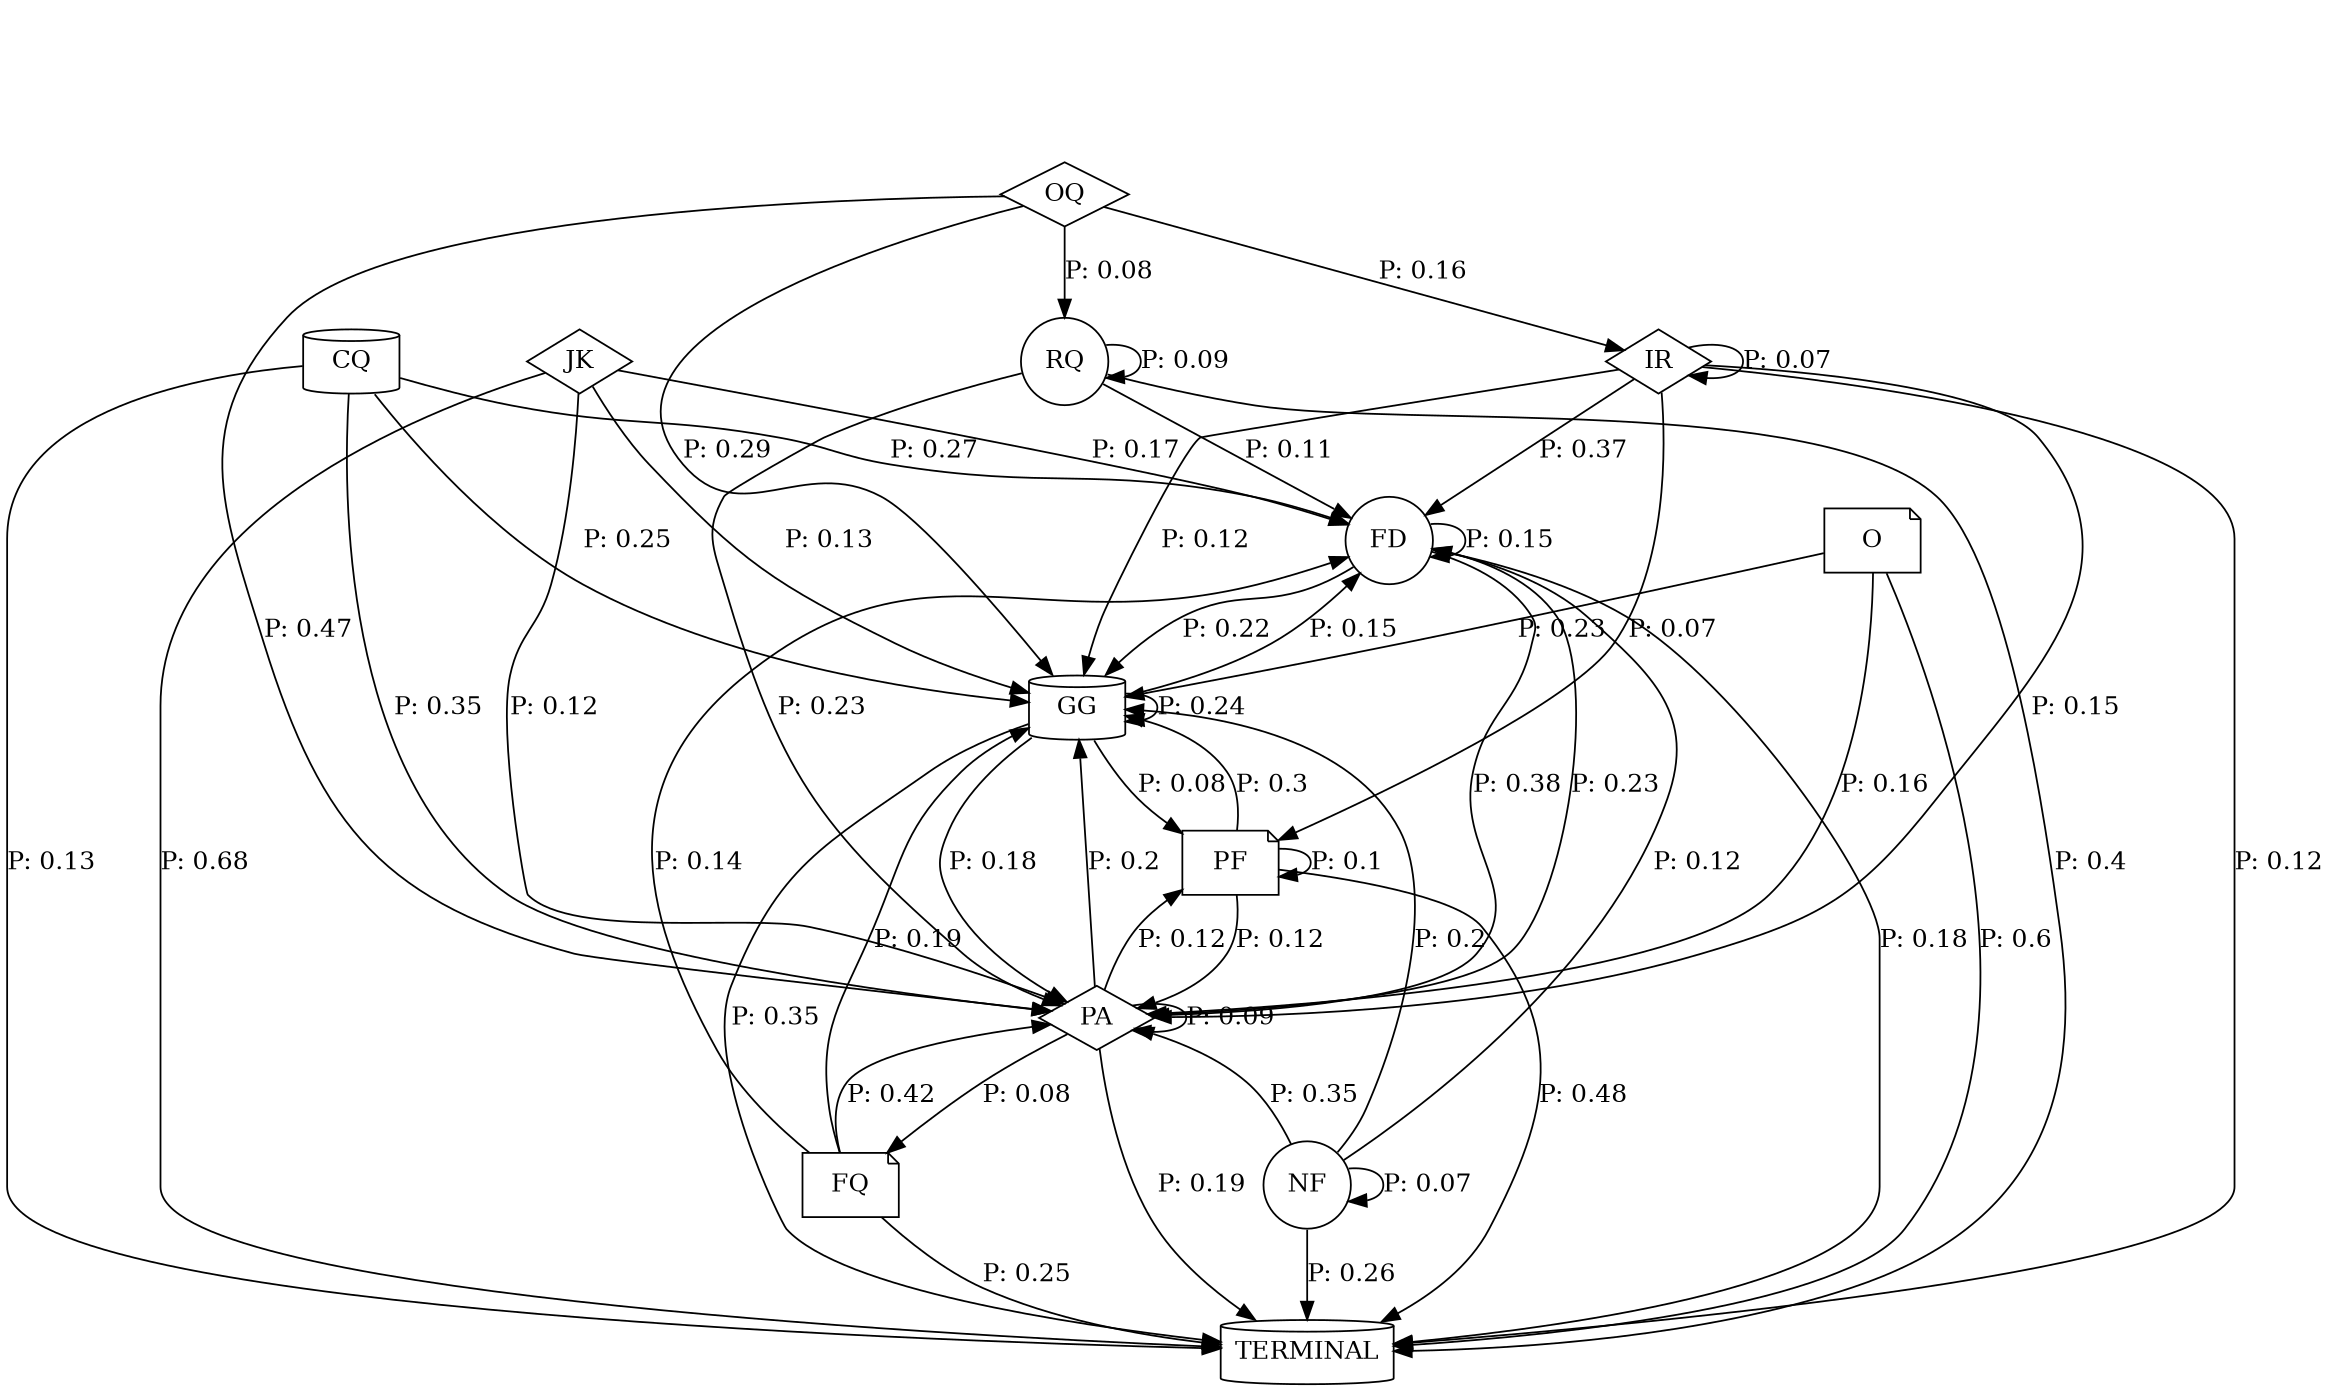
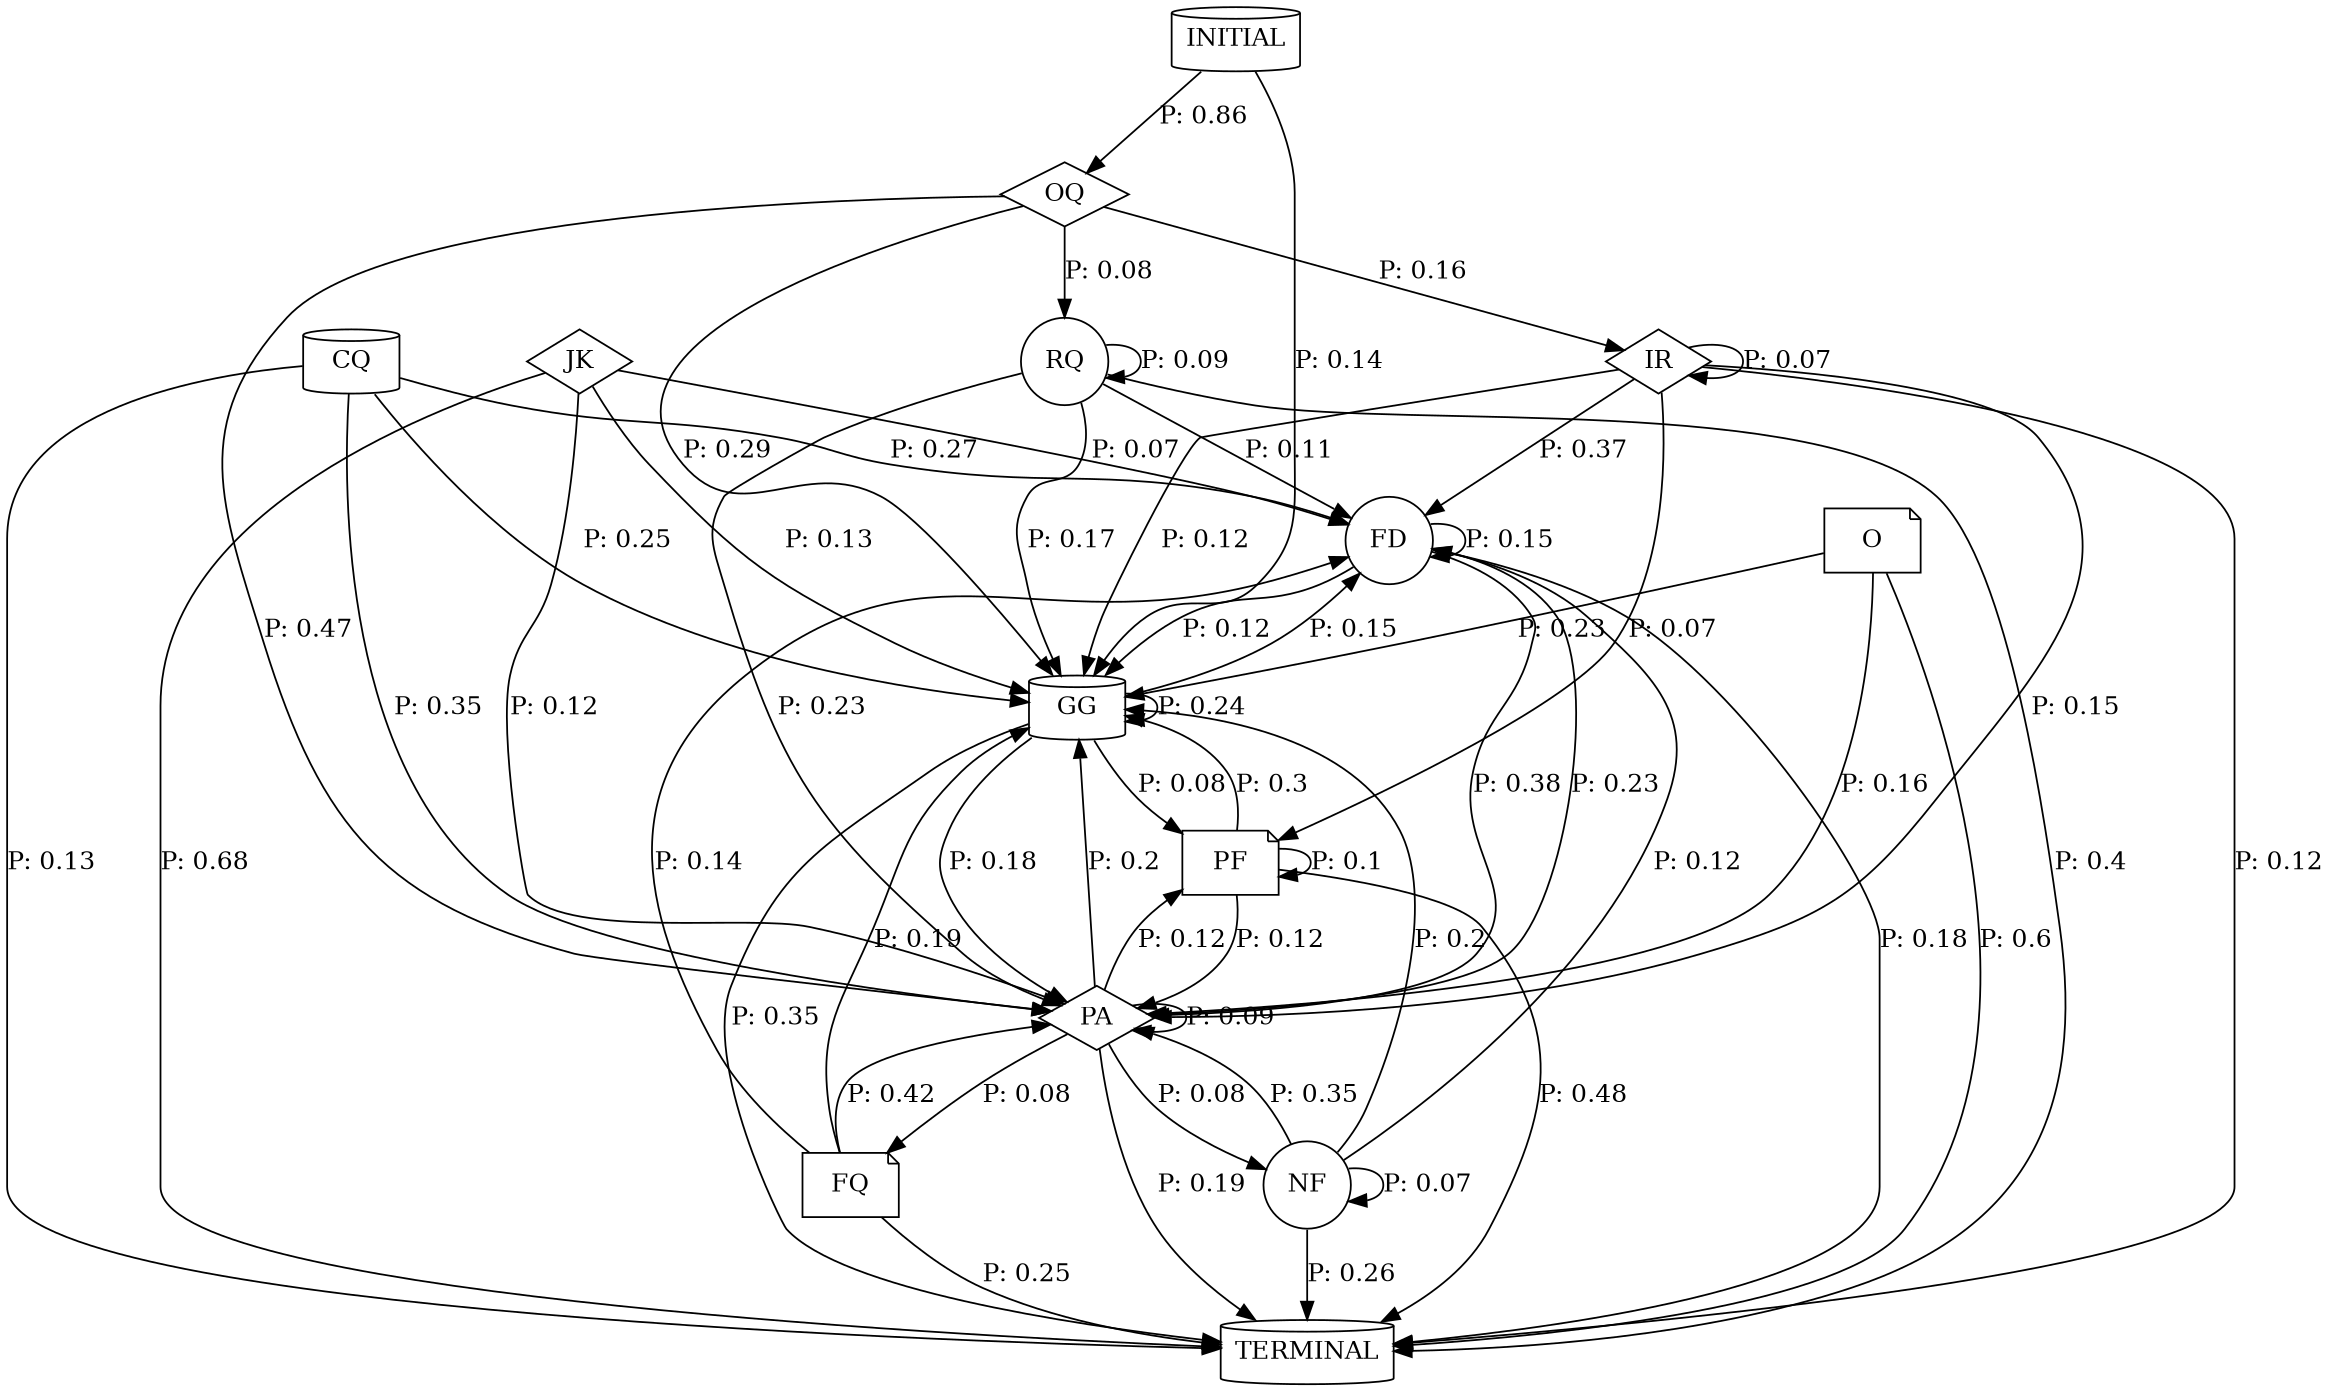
  digraph {
    node [shape=cylinder]
    n1 [label=CQ]
    n2 [label=FD shape=circle]
    n3 [label=GG]
    n4 [label=PA shape=diamond]
    n5 [label=TERMINAL]
    n6 [label=PF shape=note]
    n7 [label=FQ shape=note]
    n8 [label=NF shape=circle]
    n9 [label=IR shape=diamond]
    n10 [label=JK shape=diamond]
    n11 [label=O shape=note]
    n12 [label=OQ shape=diamond]
    n13 [label=RQ shape=circle]
+   n14 [label=INITIAL]
    n1 -> n2 [label="P: 0.27"]
    n1 -> n3 [label="P: 0.25"]
    n1 -> n4 [label="P: 0.35"]
    n1 -> n5 [label="P: 0.13"]
    n2 -> n2 [label="P: 0.15"]
-   n2 -> n3 [label="P: 0.22"]
+   n2 -> n3 [label="P: 0.12"]
    n2 -> n4 [label="P: 0.38"]
    n2 -> n5 [label="P: 0.18"]
    n3 -> n2 [label="P: 0.15"]
    n3 -> n3 [label="P: 0.24"]
    n3 -> n4 [label="P: 0.18"]
    n3 -> n5 [label="P: 0.35"]
    n3 -> n6 [label="P: 0.08"]
    n4 -> n2 [label="P: 0.23"]
    n4 -> n3 [label="P: 0.2"]
    n4 -> n4 [label="P: 0.09"]
    n4 -> n5 [label="P: 0.19"]
    n4 -> n6 [label="P: 0.12"]
    n4 -> n7 [label="P: 0.08"]
+   n4 -> n8 [label="P: 0.08"]
    n6 -> n3 [label="P: 0.3"]
    n6 -> n4 [label="P: 0.12"]
    n6 -> n5 [label="P: 0.48"]
    n6 -> n6 [label="P: 0.1"]
    n7 -> n2 [label="P: 0.14"]
    n7 -> n3 [label="P: 0.19"]
    n7 -> n4 [label="P: 0.42"]
    n7 -> n5 [label="P: 0.25"]
    n8 -> n2 [label="P: 0.12"]
    n8 -> n3 [label="P: 0.2"]
    n8 -> n4 [label="P: 0.35"]
    n8 -> n5 [label="P: 0.26"]
    n8 -> n8 [label="P: 0.07"]
    n9 -> n2 [label="P: 0.37"]
    n9 -> n3 [label="P: 0.12"]
    n9 -> n4 [label="P: 0.15"]
    n9 -> n5 [label="P: 0.12"]
    n9 -> n6 [label="P: 0.07"]
    n9 -> n9 [label="P: 0.07"]
-   n10 -> n2 [label="P: 0.17"]
+   n10 -> n2 [label="P: 0.07"]
    n10 -> n3 [label="P: 0.13"]
    n10 -> n4 [label="P: 0.12"]
    n10 -> n5 [label="P: 0.68"]
    n11 -> n3 [label="P: 0.23"]
    n11 -> n4 [label="P: 0.16"]
    n11 -> n5 [label="P: 0.6"]
    n12 -> n3 [label="P: 0.29"]
    n12 -> n4 [label="P: 0.47"]
    n12 -> n9 [label="P: 0.16"]
    n12 -> n13 [label="P: 0.08"]
    n13 -> n2 [label="P: 0.11"]
+   n13 -> n3 [label="P: 0.17"]
    n13 -> n4 [label="P: 0.23"]
    n13 -> n5 [label="P: 0.4"]
    n13 -> n13 [label="P: 0.09"]
+   n14 -> n3 [label="P: 0.14"]
+   n14 -> n12 [label="P: 0.86"]
  }
